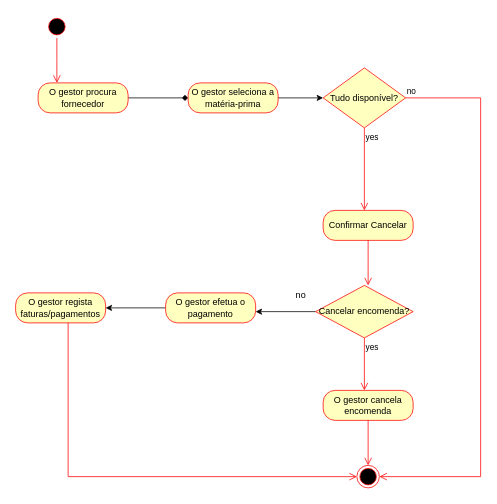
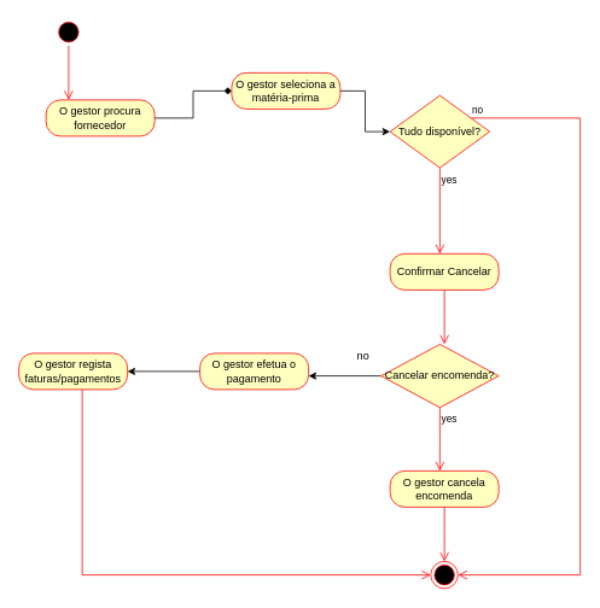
  <mxCell id="0" />
  <mxCell id="1" parent="0" />
  <mxCell id="2" value="" style="ellipse;html=1;shape=startState;fillColor=#000000;strokeColor=#ff0000;" vertex="1" parent="1"><mxGeometry x="60" y="20" width="30" height="30" as="geometry" /></mxCell>
  <mxCell id="3" value="" style="edgeStyle=orthogonalEdgeStyle;html=1;verticalAlign=bottom;endArrow=open;endSize=8;strokeColor=#ff0000;rounded=0;" edge="1" source="2" parent="1"><mxGeometry relative="1" as="geometry"><mxPoint x="75" y="110" as="targetPoint" /></mxGeometry></mxCell>
  <mxCell id="4" value="" style="edgeStyle=orthogonalEdgeStyle;rounded=0;orthogonalLoop=1;jettySize=auto;html=1;endArrow=diamond;" edge="1" parent="1" source="5" target="7"><mxGeometry relative="1" as="geometry" /></mxCell>
  <mxCell id="5" value="O gestor procura fornecedor&lt;br&gt;" style="rounded=1;whiteSpace=wrap;html=1;arcSize=40;fontColor=#000000;fillColor=#ffffc0;strokeColor=#ff0000;" vertex="1" parent="1"><mxGeometry x="50" y="110" width="120" height="40" as="geometry" /></mxCell>
  <mxCell id="6" value="" style="edgeStyle=orthogonalEdgeStyle;rounded=0;orthogonalLoop=1;jettySize=auto;html=1;" edge="1" parent="1" source="7" target="8"><mxGeometry relative="1" as="geometry"><mxPoint x="470" y="130" as="targetPoint" /></mxGeometry></mxCell>
- <mxCell id="7" value="O gestor seleciona a matéria-prima" style="rounded=1;whiteSpace=wrap;html=1;arcSize=40;fontColor=#000000;fillColor=#ffffc0;strokeColor=#ff0000;" vertex="1" parent="1"><mxGeometry x="250" y="110" width="120" height="40" as="geometry" /></mxCell>
- <mxCell id="8" value="Tudo disponível?" style="rhombus;whiteSpace=wrap;html=1;fontColor=#000000;fillColor=#ffffc0;strokeColor=#ff0000;" vertex="1" parent="1"><mxGeometry x="430" y="90" width="110" height="80" as="geometry" /></mxCell>
+ <mxCell id="7" value="O gestor seleciona a matéria-prima" style="rounded=1;whiteSpace=wrap;html=1;arcSize=40;fontColor=#000000;fillColor=#ffffc0;strokeColor=#ff0000;" vertex="1" parent="1"><mxGeometry x="255" y="80" width="120" height="40" as="geometry" /></mxCell>
+ <mxCell id="8" value="Tudo disponível?" style="rhombus;whiteSpace=wrap;html=1;fontColor=#000000;fillColor=#ffffc0;strokeColor=#ff0000;" vertex="1" parent="1"><mxGeometry x="430" y="105" width="110" height="80" as="geometry" /></mxCell>
  <mxCell id="9" value="no" style="edgeStyle=orthogonalEdgeStyle;html=1;align=left;verticalAlign=bottom;endArrow=open;endSize=8;strokeColor=#ff0000;rounded=0;entryX=1;entryY=0.5;entryDx=0;entryDy=0;" edge="1" source="8" parent="1" target="11"><mxGeometry x="-1" relative="1" as="geometry"><mxPoint x="710" y="130" as="targetPoint" /><Array as="points"><mxPoint x="640" y="130" /><mxPoint x="640" y="635" /></Array></mxGeometry></mxCell>
  <mxCell id="10" value="yes" style="edgeStyle=orthogonalEdgeStyle;html=1;align=left;verticalAlign=top;endArrow=open;endSize=8;strokeColor=#ff0000;rounded=0;" edge="1" source="8" parent="1"><mxGeometry x="-1" relative="1" as="geometry"><mxPoint x="485" y="280" as="targetPoint" /></mxGeometry></mxCell>
  <mxCell id="11" value="" style="ellipse;html=1;shape=endState;fillColor=#000000;strokeColor=#ff0000;" vertex="1" parent="1"><mxGeometry x="475" y="620" width="30" height="30" as="geometry" /></mxCell>
  <mxCell id="12" value="Confirmar Cancelar" style="rounded=1;whiteSpace=wrap;html=1;arcSize=40;fontColor=#000000;fillColor=#ffffc0;strokeColor=#ff0000;" vertex="1" parent="1"><mxGeometry x="430" y="280" width="120" height="40" as="geometry" /></mxCell>
  <mxCell id="13" value="" style="edgeStyle=orthogonalEdgeStyle;html=1;verticalAlign=bottom;endArrow=open;endSize=8;strokeColor=#ff0000;rounded=0;" edge="1" source="12" parent="1"><mxGeometry relative="1" as="geometry"><mxPoint x="490" y="380" as="targetPoint" /></mxGeometry></mxCell>
  <mxCell id="14" style="edgeStyle=orthogonalEdgeStyle;rounded=0;orthogonalLoop=1;jettySize=auto;html=1;" edge="1" parent="1" source="15"><mxGeometry relative="1" as="geometry"><mxPoint x="340" y="415" as="targetPoint" /></mxGeometry></mxCell>
  <mxCell id="15" value="Cancelar encomenda?" style="rhombus;whiteSpace=wrap;html=1;fontColor=#000000;fillColor=#ffffc0;strokeColor=#ff0000;" vertex="1" parent="1"><mxGeometry x="420" y="380" width="130" height="70" as="geometry" /></mxCell>
  <mxCell id="16" value="yes" style="edgeStyle=orthogonalEdgeStyle;html=1;align=left;verticalAlign=top;endArrow=open;endSize=8;strokeColor=#ff0000;rounded=0;" edge="1" source="15" parent="1"><mxGeometry x="-1" relative="1" as="geometry"><mxPoint x="485" y="520" as="targetPoint" /></mxGeometry></mxCell>
  <mxCell id="17" value="O gestor cancela encomenda" style="rounded=1;whiteSpace=wrap;html=1;arcSize=40;fontColor=#000000;fillColor=#ffffc0;strokeColor=#ff0000;" vertex="1" parent="1"><mxGeometry x="430" y="520" width="120" height="40" as="geometry" /></mxCell>
  <mxCell id="18" value="" style="edgeStyle=orthogonalEdgeStyle;html=1;verticalAlign=bottom;endArrow=open;endSize=8;strokeColor=#ff0000;rounded=0;" edge="1" source="17" parent="1"><mxGeometry relative="1" as="geometry"><mxPoint x="490" y="620" as="targetPoint" /></mxGeometry></mxCell>
  <mxCell id="19" value="no" style="text;html=1;align=center;verticalAlign=middle;resizable=0;points=[];autosize=1;strokeColor=none;fillColor=none;" vertex="1" parent="1"><mxGeometry x="380" y="378" width="40" height="30" as="geometry" /></mxCell>
  <mxCell id="20" style="edgeStyle=orthogonalEdgeStyle;rounded=0;orthogonalLoop=1;jettySize=auto;html=1;entryX=1;entryY=0.5;entryDx=0;entryDy=0;" edge="1" parent="1" source="21" target="22"><mxGeometry relative="1" as="geometry" /></mxCell>
  <mxCell id="21" value="O gestor efetua o pagamento" style="rounded=1;whiteSpace=wrap;html=1;arcSize=40;fontColor=#000000;fillColor=#ffffc0;strokeColor=#ff0000;" vertex="1" parent="1"><mxGeometry x="220" y="390" width="120" height="40" as="geometry" /></mxCell>
  <mxCell id="22" value="O gestor regista faturas/pagamentos" style="rounded=1;whiteSpace=wrap;html=1;arcSize=40;fontColor=#000000;fillColor=#ffffc0;strokeColor=#ff0000;" vertex="1" parent="1"><mxGeometry x="20" y="390" width="120" height="40" as="geometry" /></mxCell>
  <mxCell id="23" value="" style="edgeStyle=orthogonalEdgeStyle;html=1;verticalAlign=bottom;endArrow=open;endSize=8;strokeColor=#ff0000;rounded=0;entryX=0;entryY=0.5;entryDx=0;entryDy=0;" edge="1" source="22" parent="1" target="11"><mxGeometry relative="1" as="geometry"><mxPoint x="90" y="490" as="targetPoint" /><Array as="points"><mxPoint x="90" y="635" /></Array></mxGeometry></mxCell>
